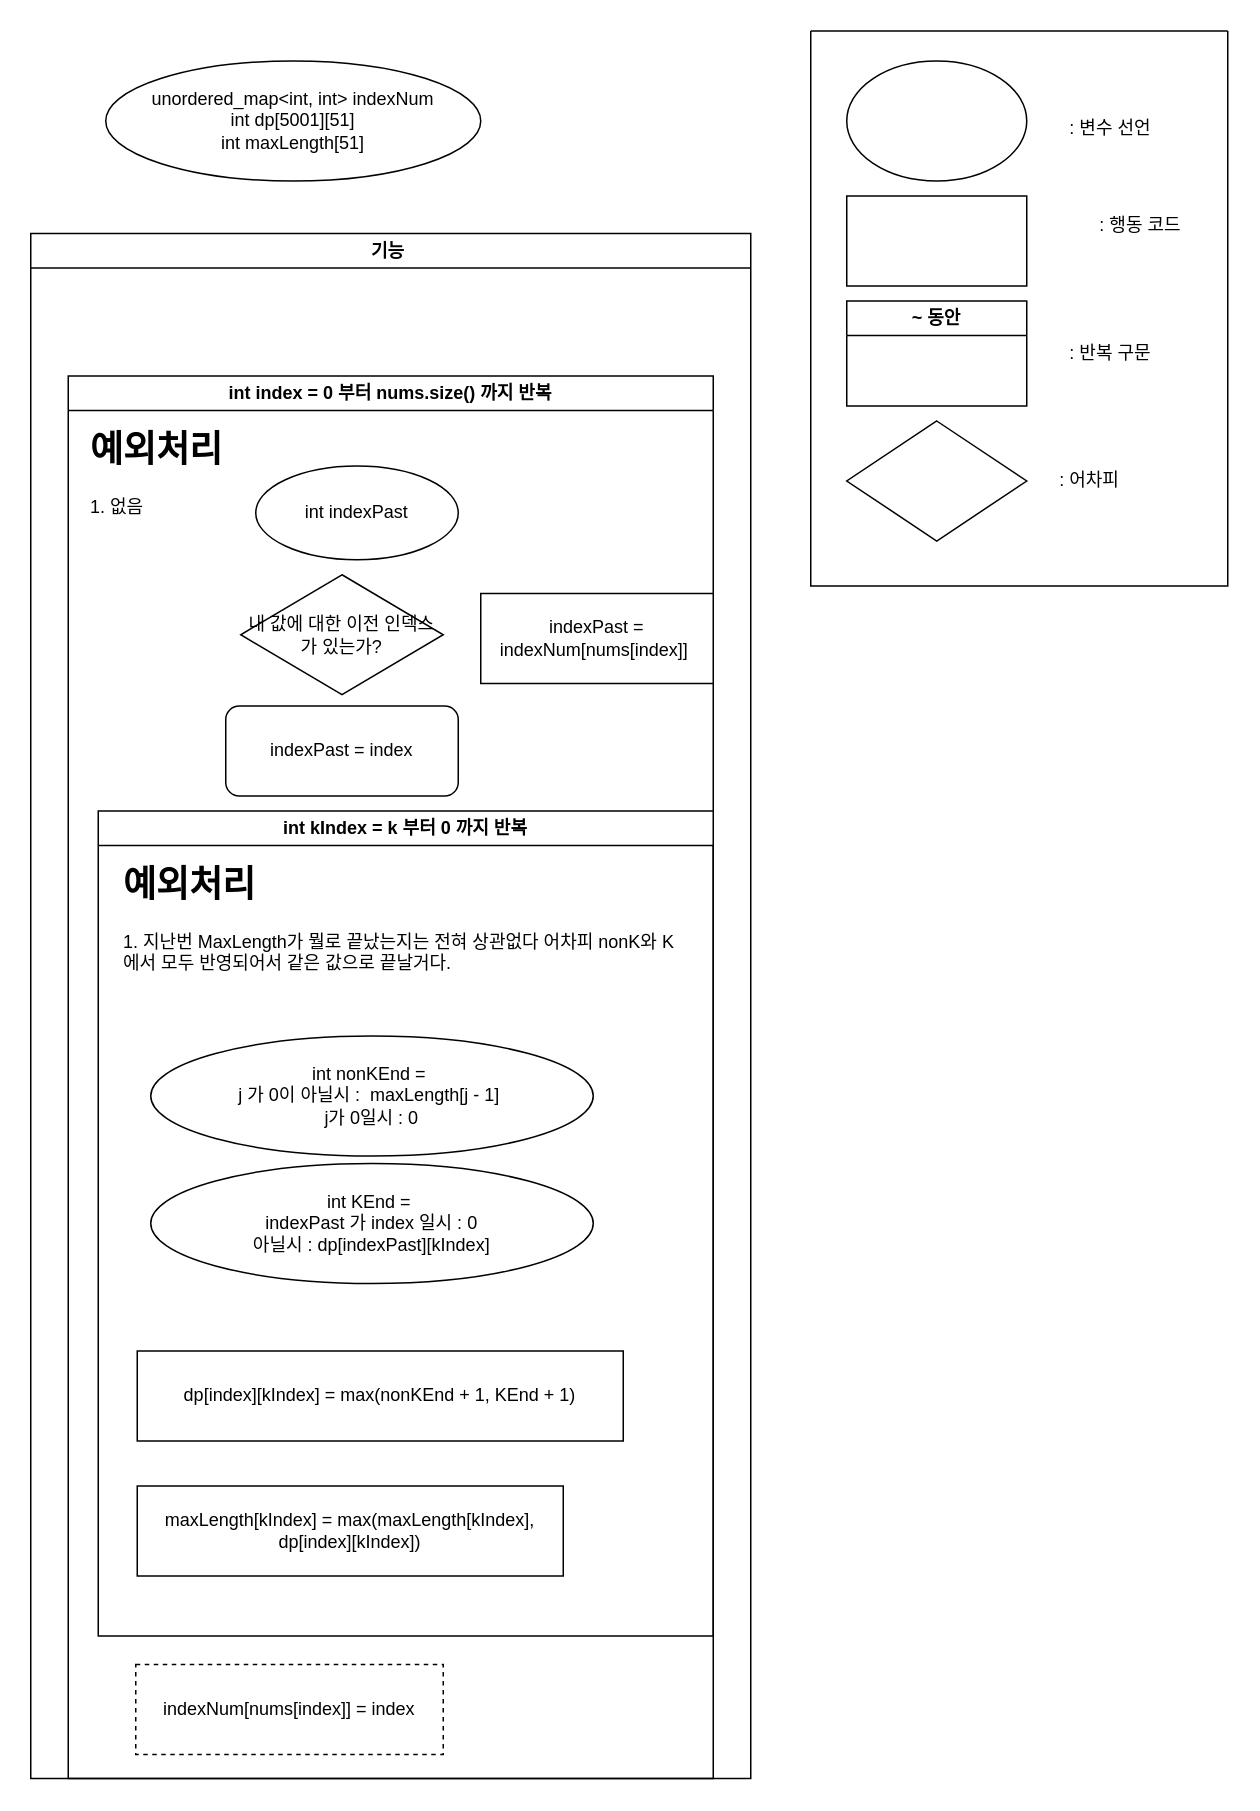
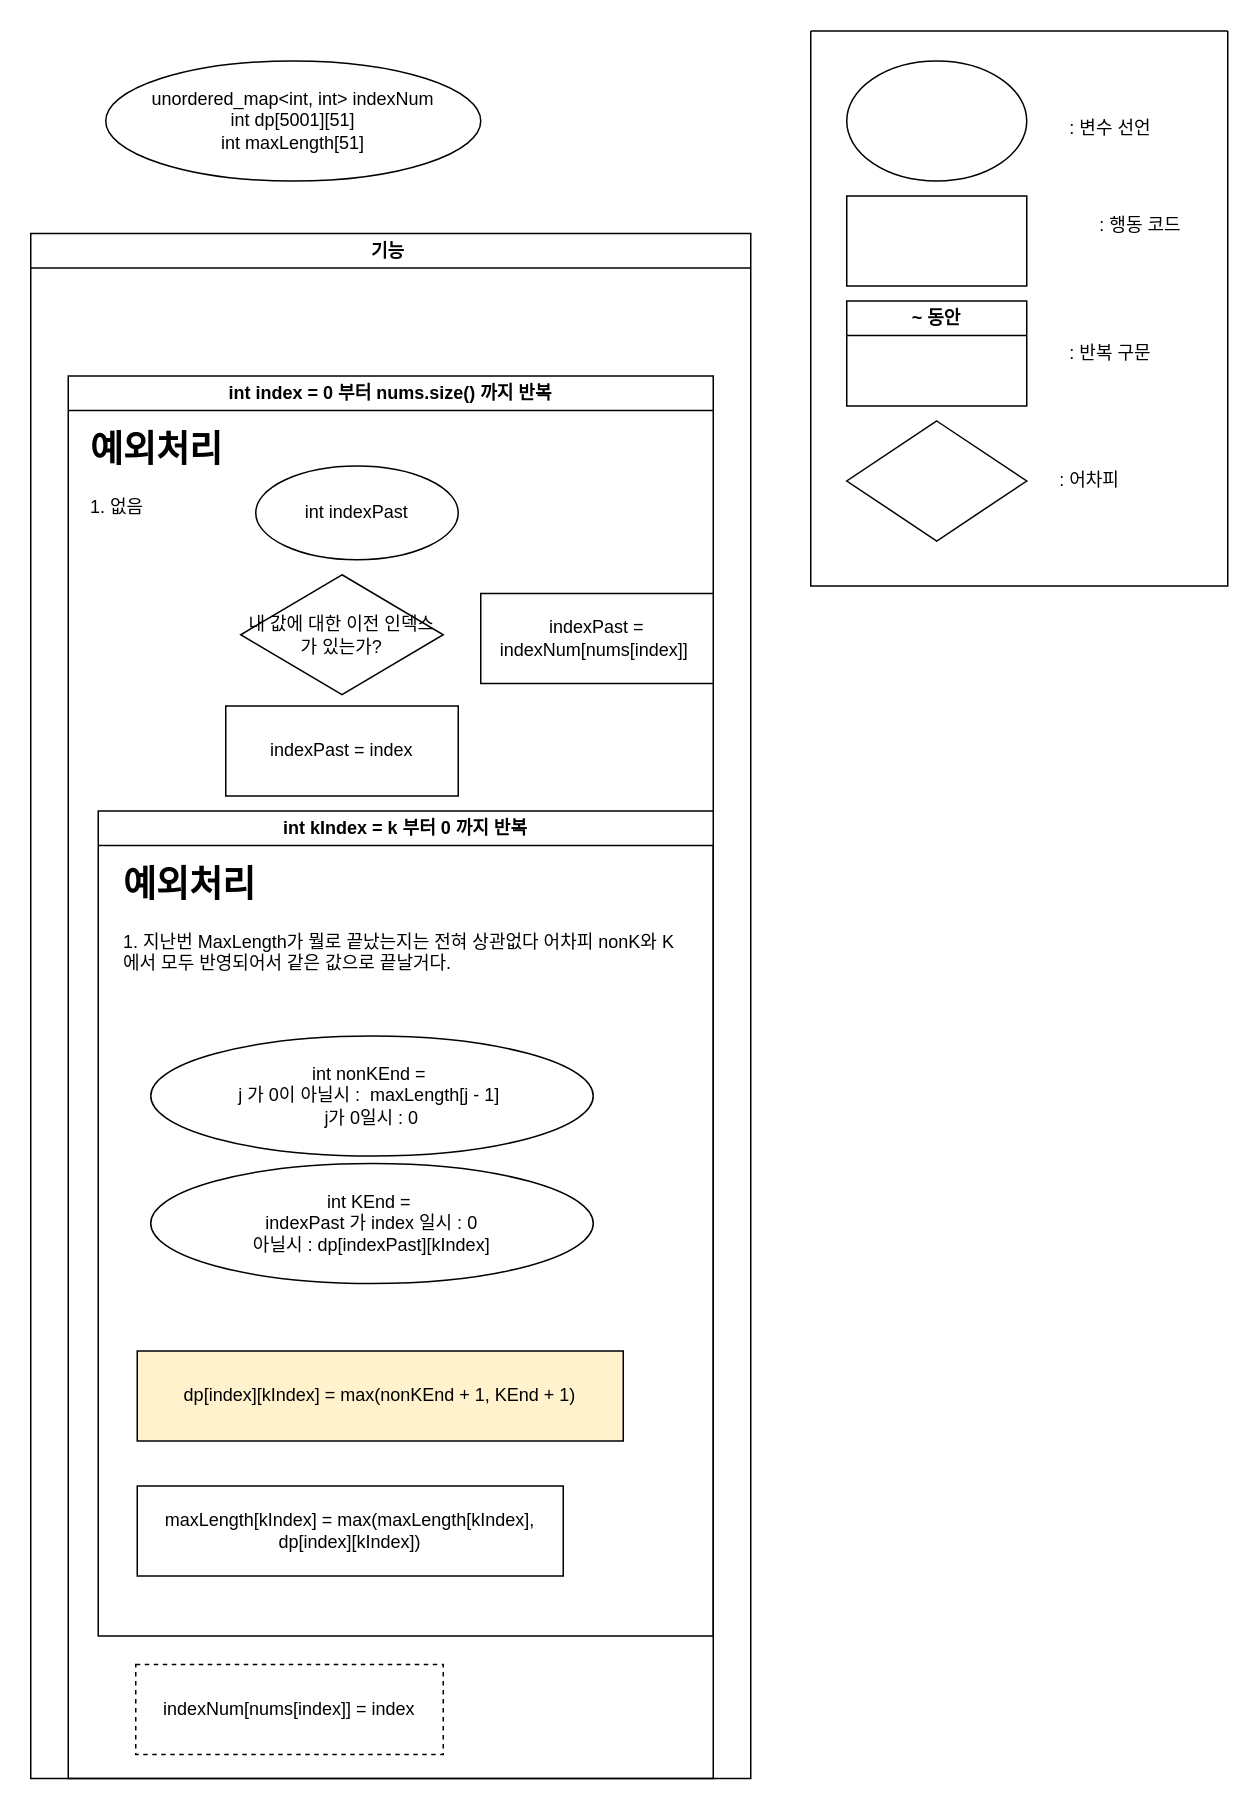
  <mxCell id="0" />
  <mxCell id="1" parent="0" />
  <mxCell id="2" value="" style="swimlane;startSize=0;" vertex="1" parent="1"><mxGeometry x="540" y="20" width="278" height="370" as="geometry" /></mxCell>
  <mxCell id="3" value="" style="ellipse;whiteSpace=wrap;html=1;" vertex="1" parent="2"><mxGeometry x="24" y="20" width="120" height="80" as="geometry" /></mxCell>
  <mxCell id="4" value=": 변수 선언" style="text;html=1;align=center;verticalAlign=middle;whiteSpace=wrap;rounded=0;" vertex="1" parent="2"><mxGeometry x="170" y="50" width="60" height="30" as="geometry" /></mxCell>
  <mxCell id="5" value="" style="rounded=0;whiteSpace=wrap;html=1;" vertex="1" parent="2"><mxGeometry x="24" y="110" width="120" height="60" as="geometry" /></mxCell>
  <mxCell id="6" value=": 행동 코드" style="text;html=1;align=center;verticalAlign=middle;whiteSpace=wrap;rounded=0;" vertex="1" parent="2"><mxGeometry x="190" y="115" width="60" height="30" as="geometry" /></mxCell>
  <mxCell id="7" value="~ 동안" style="swimlane;whiteSpace=wrap;html=1;" vertex="1" parent="2"><mxGeometry x="24" y="180" width="120" height="70" as="geometry" /></mxCell>
  <mxCell id="8" value=": 반복 구문" style="text;html=1;align=center;verticalAlign=middle;whiteSpace=wrap;rounded=0;" vertex="1" parent="2"><mxGeometry x="170" y="200" width="60" height="30" as="geometry" /></mxCell>
  <mxCell id="9" value="" style="rhombus;whiteSpace=wrap;html=1;" vertex="1" parent="2"><mxGeometry x="24" y="260" width="120" height="80" as="geometry" /></mxCell>
  <mxCell id="10" value=": 어차피" style="text;html=1;align=center;verticalAlign=middle;whiteSpace=wrap;rounded=0;" vertex="1" parent="2"><mxGeometry x="156" y="285" width="60" height="30" as="geometry" /></mxCell>
  <mxCell id="11" value="unordered_map&amp;lt;int, int&amp;gt; indexNum&lt;br&gt;int dp[5001][51]&lt;br&gt;int maxLength[51]" style="ellipse;whiteSpace=wrap;html=1;" vertex="1" parent="1"><mxGeometry x="70" y="40" width="250" height="80" as="geometry" /></mxCell>
  <mxCell id="12" value="기능&amp;nbsp;" style="swimlane;whiteSpace=wrap;html=1;" vertex="1" parent="1"><mxGeometry x="20" y="155" width="480" height="1030" as="geometry" /></mxCell>
  <mxCell id="13" value="int index = 0 부터 nums.size() 까지 반복" style="swimlane;whiteSpace=wrap;html=1;" vertex="1" parent="12"><mxGeometry x="25" y="95" width="430" height="935" as="geometry" /></mxCell>
  <mxCell id="14" value="&lt;h1&gt;예외처리&lt;/h1&gt;&lt;p&gt;1. 없음&lt;/p&gt;" style="text;html=1;strokeColor=none;fillColor=none;spacing=5;spacingTop=-20;whiteSpace=wrap;overflow=hidden;rounded=0;" vertex="1" parent="13"><mxGeometry x="10" y="30" width="386" height="120" as="geometry" /></mxCell>
  <mxCell id="15" value="int kIndex = k 부터 0 까지 반복" style="swimlane;whiteSpace=wrap;html=1;" vertex="1" parent="13"><mxGeometry x="20" y="290" width="410" height="550" as="geometry" /></mxCell>
  <mxCell id="16" value="&lt;h1&gt;예외처리&lt;/h1&gt;&lt;p&gt;1. 지난번 MaxLength가 뭘로 끝났는지는 전혀 상관없다 어차피 nonK와 K에서 모두 반영되어서 같은 값으로 끝날거다.&lt;/p&gt;" style="text;html=1;strokeColor=none;fillColor=none;spacing=5;spacingTop=-20;whiteSpace=wrap;overflow=hidden;rounded=0;" vertex="1" parent="15"><mxGeometry x="12" y="30" width="386" height="90" as="geometry" /></mxCell>
- <mxCell id="17" value="dp[index][kIndex] = max(nonKEnd + 1, KEnd + 1)" style="rounded=0;whiteSpace=wrap;html=1;" vertex="1" parent="15"><mxGeometry x="26" y="360" width="324" height="60" as="geometry" /></mxCell>
+ <mxCell id="17" value="dp[index][kIndex] = max(nonKEnd + 1, KEnd + 1)" style="rounded=0;whiteSpace=wrap;html=1;fillColor=#fff2cc;" vertex="1" parent="15"><mxGeometry x="26" y="360" width="324" height="60" as="geometry" /></mxCell>
  <mxCell id="18" value="int nonKEnd =&amp;nbsp;&lt;br&gt;j 가 0이 아닐시 :&amp;nbsp; maxLength[j - 1]&amp;nbsp;&lt;br&gt;j가 0일시 : 0" style="ellipse;whiteSpace=wrap;html=1;" vertex="1" parent="15"><mxGeometry x="35" y="150" width="295" height="80" as="geometry" /></mxCell>
  <mxCell id="19" value="int KEnd =&amp;nbsp;&lt;br&gt;indexPast 가 index 일시 : 0&lt;br&gt;아닐시 : dp[indexPast][kIndex]" style="ellipse;whiteSpace=wrap;html=1;" vertex="1" parent="15"><mxGeometry x="35" y="235" width="295" height="80" as="geometry" /></mxCell>
  <mxCell id="20" value="maxLength[kIndex] = max(maxLength[kIndex], dp[index][kIndex])" style="rounded=0;whiteSpace=wrap;html=1;" vertex="1" parent="15"><mxGeometry x="26" y="450" width="284" height="60" as="geometry" /></mxCell>
  <mxCell id="21" value="int indexPast" style="ellipse;whiteSpace=wrap;html=1;" vertex="1" parent="13"><mxGeometry x="125" y="60" width="135" height="62.5" as="geometry" /></mxCell>
  <mxCell id="22" value="내 값에 대한 이전 인덱스가 있는가?" style="rhombus;whiteSpace=wrap;html=1;" vertex="1" parent="13"><mxGeometry x="115" y="132.5" width="135" height="80" as="geometry" /></mxCell>
  <mxCell id="23" value="indexPast = indexNum[nums[index]]&amp;nbsp;&lt;br&gt;" style="rounded=0;whiteSpace=wrap;html=1;" vertex="1" parent="13"><mxGeometry x="275" y="145" width="155" height="60" as="geometry" /></mxCell>
- <mxCell id="24" value="indexPast = index" style="whiteSpace=wrap;html=1;rounded=1;" vertex="1" parent="13"><mxGeometry x="105" y="220" width="155" height="60" as="geometry" /></mxCell>
+ <mxCell id="24" value="indexPast = index" style="rounded=0;whiteSpace=wrap;html=1;" vertex="1" parent="13"><mxGeometry x="105" y="220" width="155" height="60" as="geometry" /></mxCell>
  <mxCell id="25" value="indexNum[nums[index]] = index" style="rounded=0;whiteSpace=wrap;html=1;dashed=1;" vertex="1" parent="13"><mxGeometry x="45" y="859" width="205" height="60" as="geometry" /></mxCell>
